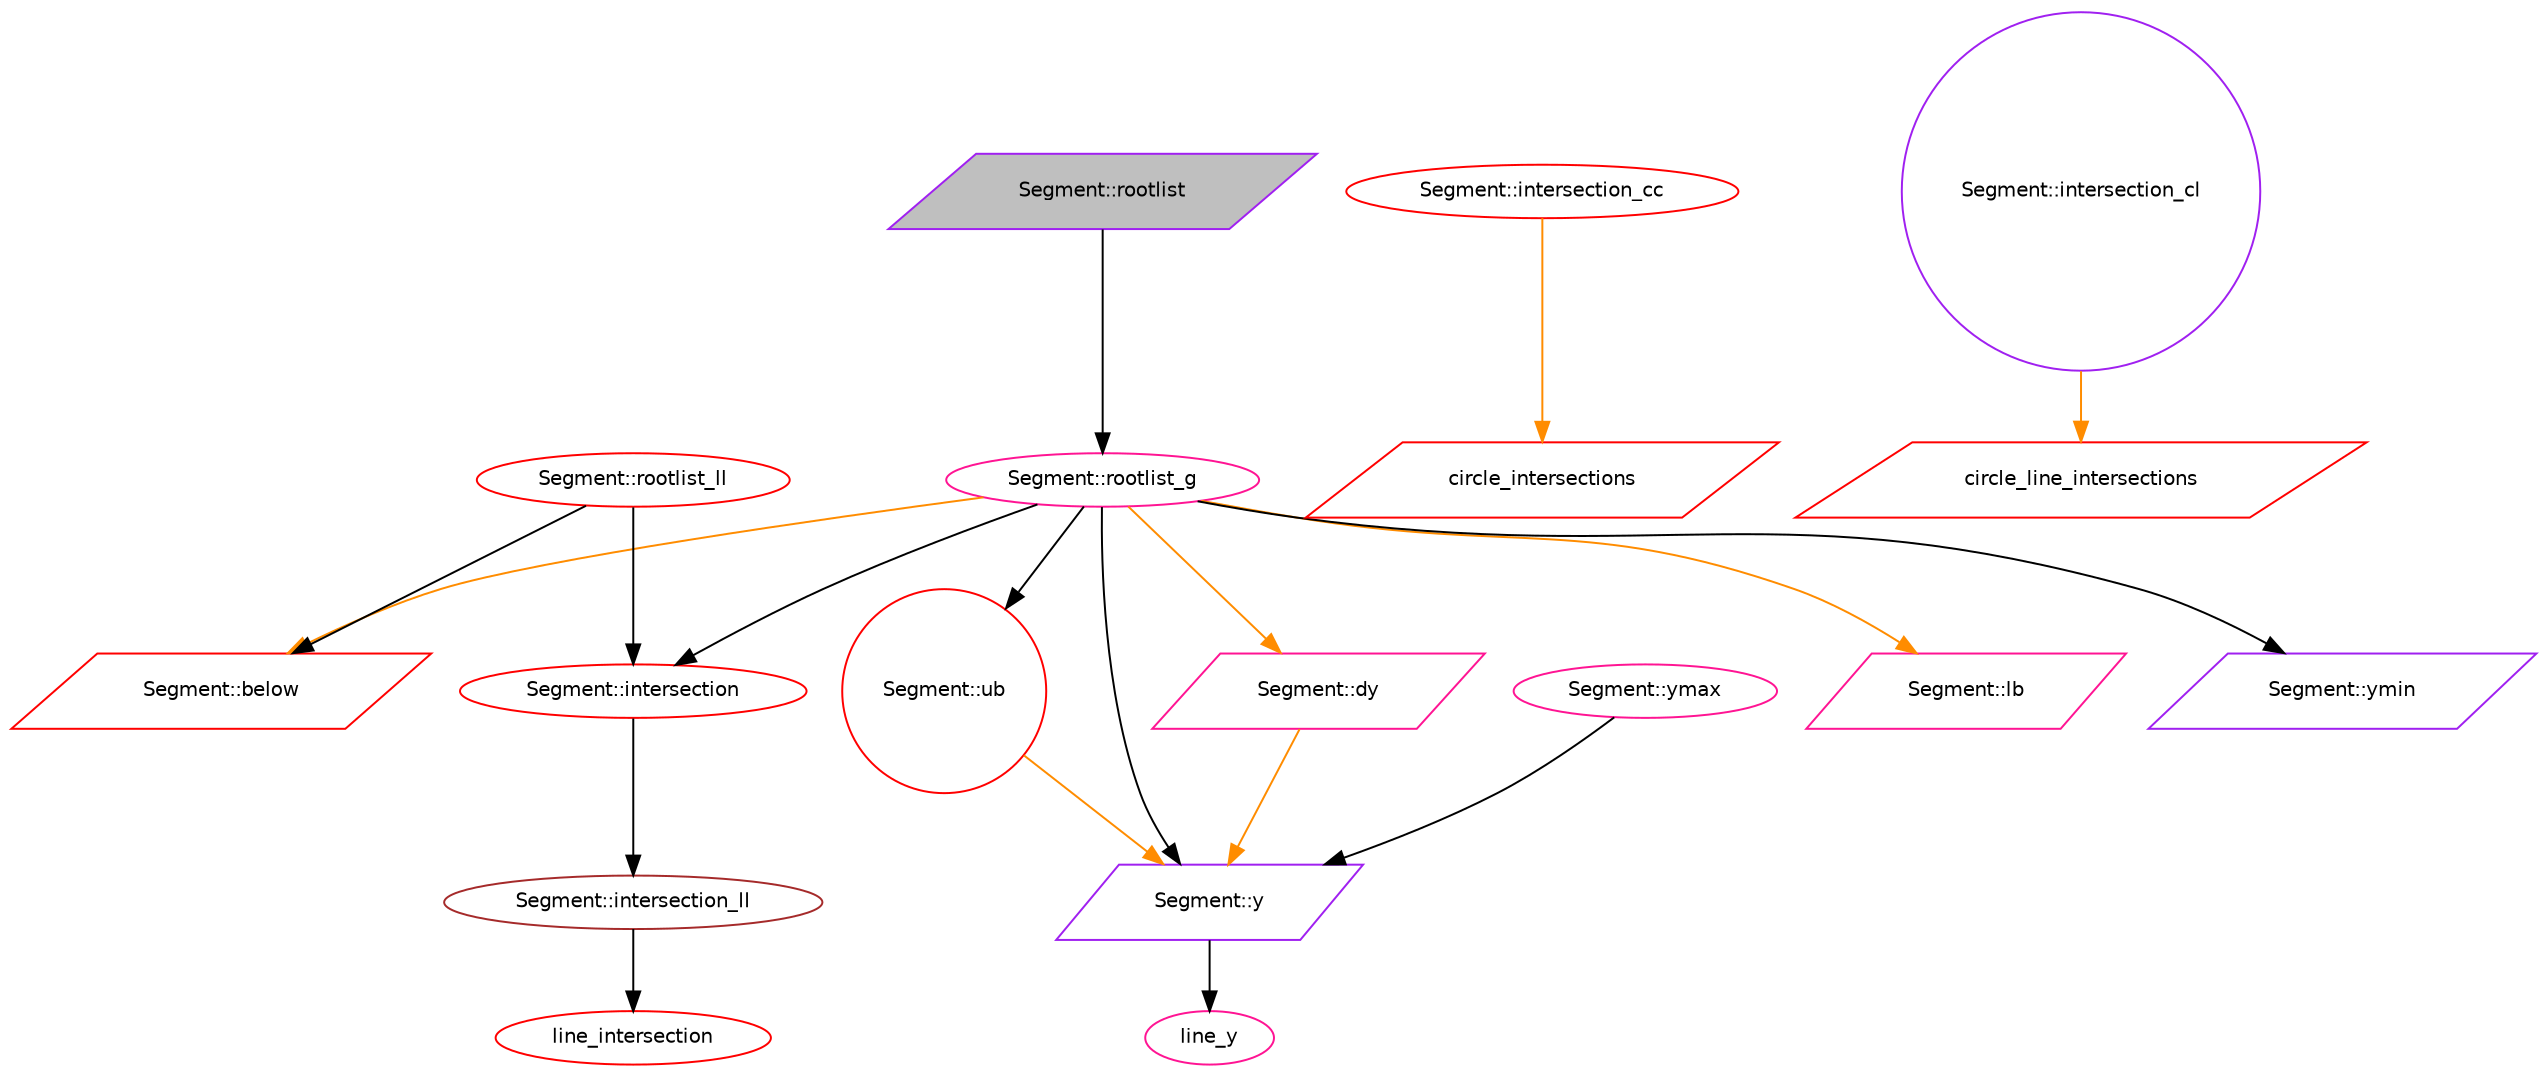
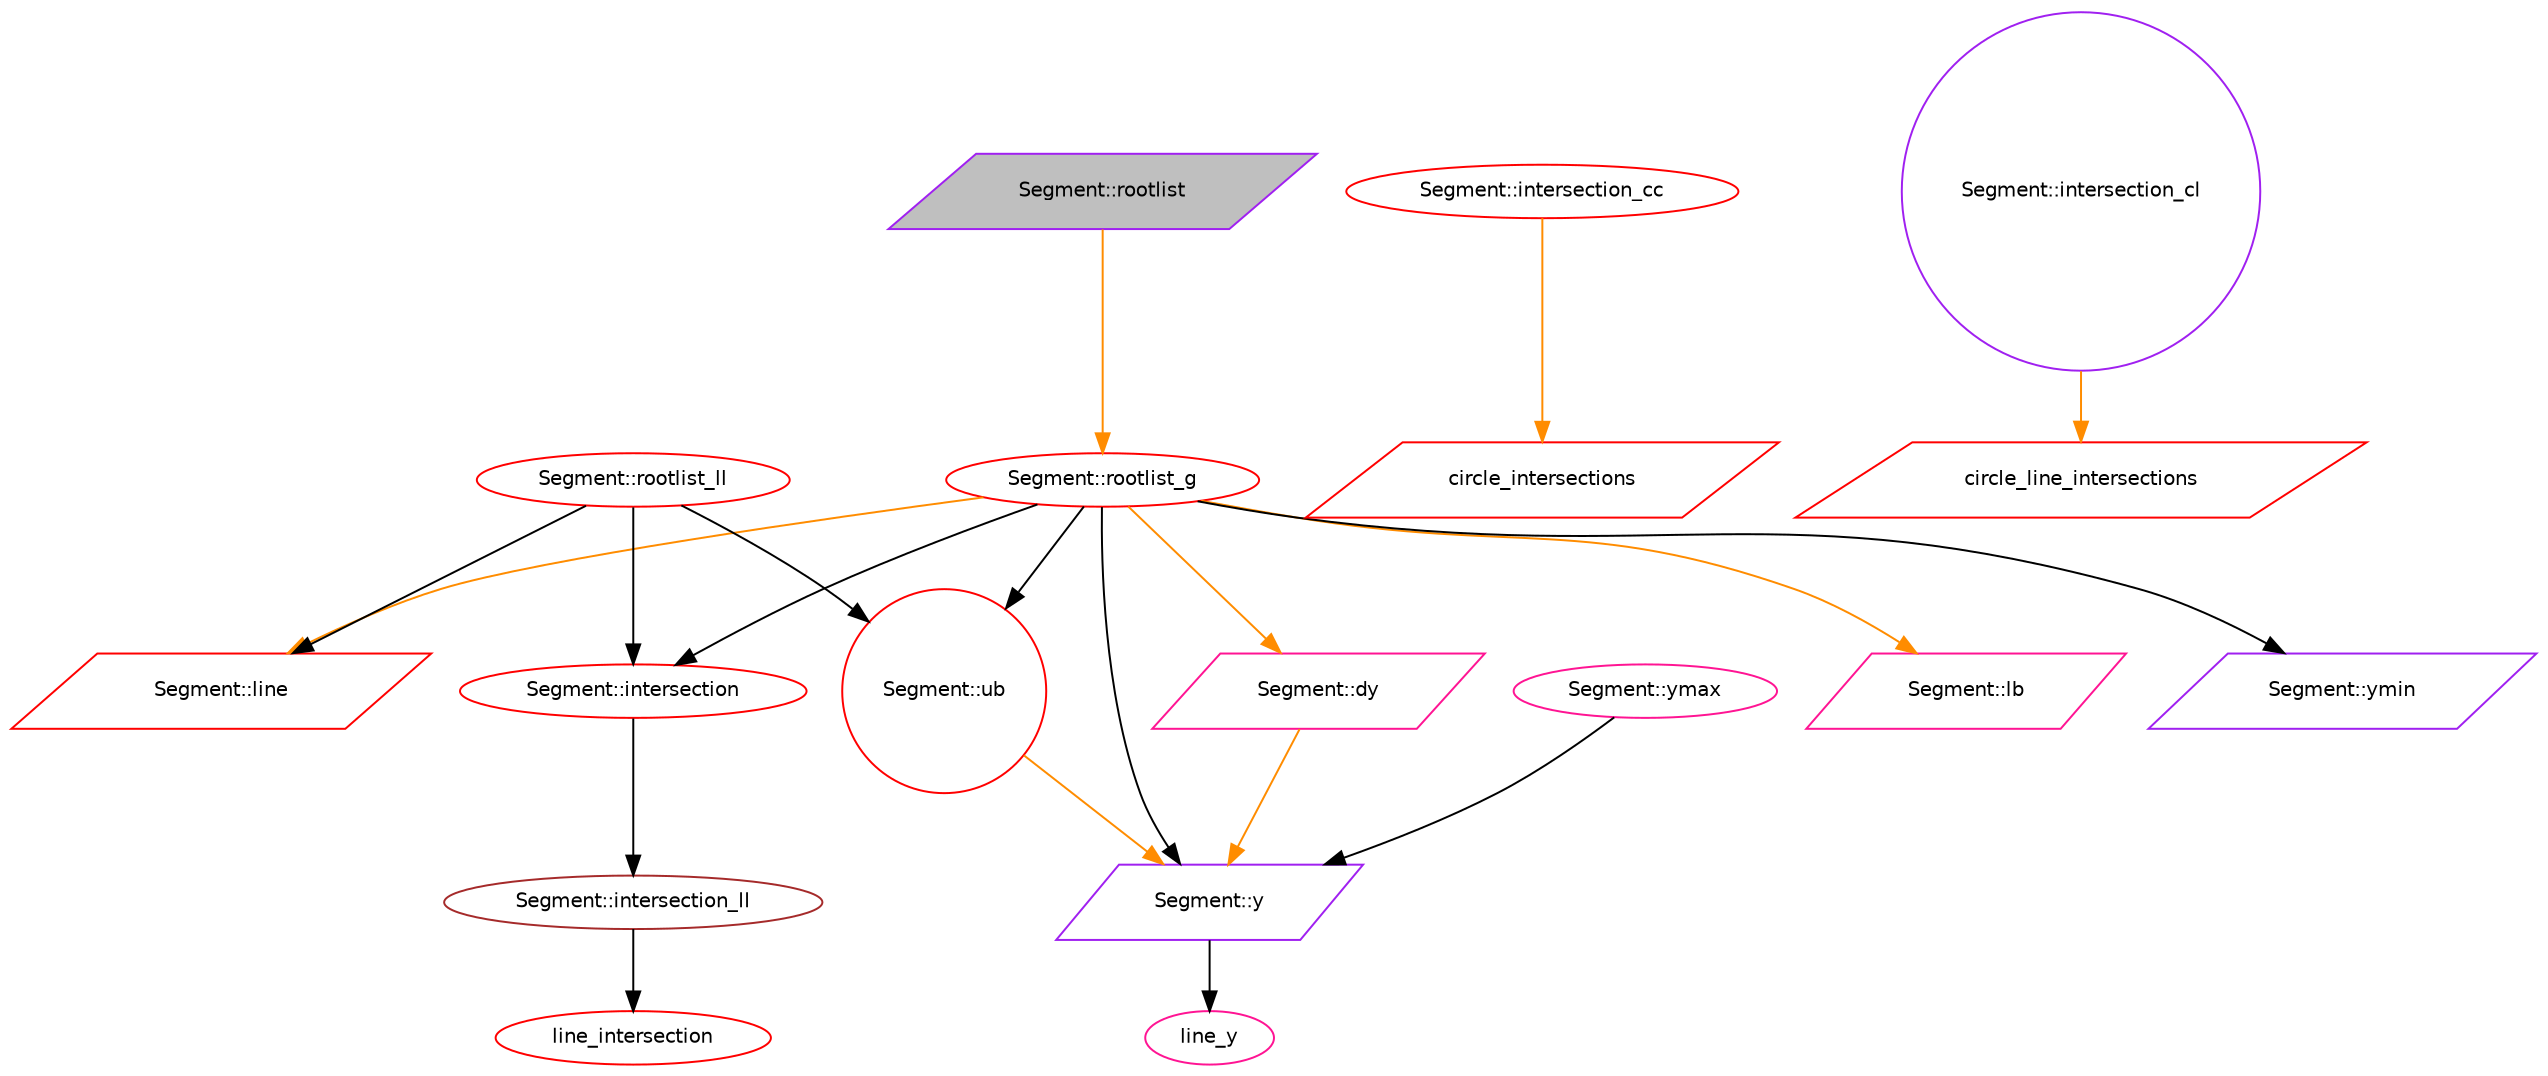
  digraph {
    rankdir=TB
    node [color=red fillcolor=white fontname=Helvetica fontsize=10 shape=parallelogram style=filled]
    edge [color=black fontname=Helvetica fontsize=10 labelfontname=Helvetica labelfontsize=10 style=solid]
    n1 [color=purple fillcolor=grey75 fontcolor=black height=0.2 label="Segment::rootlist" width=0.4]
-   n2 [color=deeppink height=0.2 label="Segment::rootlist_g" shape=ellipse width=0.4]
-   n3 [height=0.2 label="Segment::below" width=0.4]
+   n2 [height=0.2 label="Segment::rootlist_g" shape=ellipse width=0.4]
+   n3 [height=0.2 label="Segment::line" width=0.4]
    n4 [color=deeppink height=0.2 label="Segment::dy" width=0.4]
    n5 [color=purple height=0.2 label="Segment::y" width=0.4]
    n6 [height=0.2 label="Segment::intersection" shape=ellipse width=0.4]
    n7 [color=deeppink height=0.2 label="Segment::lb" width=0.4]
    n8 [height=0.2 label="Segment::ub" shape=circle width=0.4]
    n9 [color=purple height=0.2 label="Segment::ymin" width=0.4]
    n10 [height=0.2 label="Segment::rootlist_ll" shape=ellipse width=0.4]
    n11 [color=deeppink height=0.2 label=line_y shape=ellipse width=0.4]
    n12 [color=brown height=0.2 label="Segment::intersection_ll" shape=ellipse width=0.4]
    n13 [color=deeppink height=0.2 label="Segment::ymax" shape=ellipse width=0.4]
    n14 [height=0.2 label="Segment::intersection_cc" shape=ellipse width=0.4]
    n15 [height=0.2 label=circle_intersections width=0.4]
    n16 [color=purple height=0.2 label="Segment::intersection_cl" shape=circle width=0.4]
    n17 [height=0.2 label=circle_line_intersections width=0.4]
    n18 [height=0.2 label=line_intersection shape=ellipse width=0.4]
-   n1 -> n2
+   n1 -> n2 [color=darkorange]
    n2 -> n3 [color=darkorange]
    n2 -> n4 [color=darkorange]
    n2 -> n5
    n2 -> n6
    n2 -> n7 [color=darkorange]
    n2 -> n8
    n2 -> n9
    n4 -> n5 [color=darkorange]
    n5 -> n11
    n6 -> n12
    n8 -> n5 [color=darkorange]
    n10 -> n3
    n10 -> n6
+   n10 -> n8
    n12 -> n18
    n13 -> n5
    n14 -> n15 [color=darkorange]
    n16 -> n17 [color=darkorange]
  }
